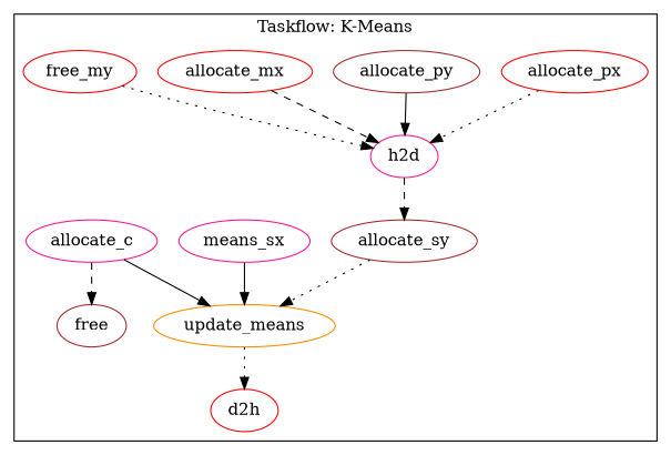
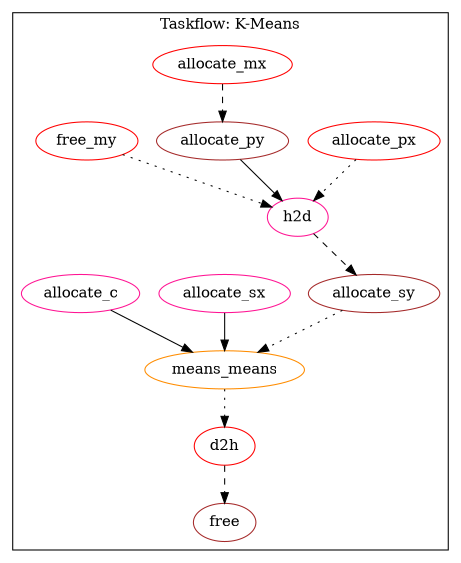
  digraph {
    node [color=red]
    edge [style=dotted]
    n1 [label=allocate_px]
    n2 [color=deeppink label=h2d]
-   n3 [color=darkorange label=update_means]
+   n3 [color=darkorange label=means_means]
    n4 [color=brown label=allocate_py]
    n5 [label=allocate_mx]
    n6 [label=free_my]
-   n7 [color=deeppink label=means_sx]
+   n7 [color=deeppink label=allocate_sx]
    n8 [label=d2h]
    n9 [color=brown label=allocate_sy]
    n10 [color=deeppink label=allocate_c]
    n11 [color=brown label=free]
    subgraph cluster_1 {
      label="Taskflow: K-Means"
      n1
      n2
      n3
      n4
      n5
      n6
      n7
      n8
      n9
      n10
      n11
    }
    n1 -> n2
    n2 -> n9 [style=dashed]
    n3 -> n8
    n4 -> n2 [style=solid]
-   n5 -> n2 [style=dashed]
+   n5 -> n4 [style=dashed]
    n6 -> n2
    n7 -> n3 [style=solid]
-   n10 -> n11 [style=dashed]
+   n8 -> n11 [style=dashed]
    n9 -> n3
    n10 -> n3 [style=solid]
  }
